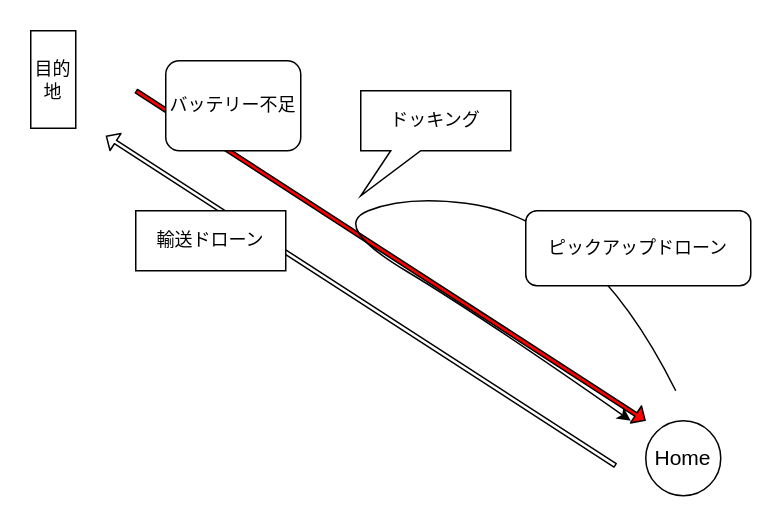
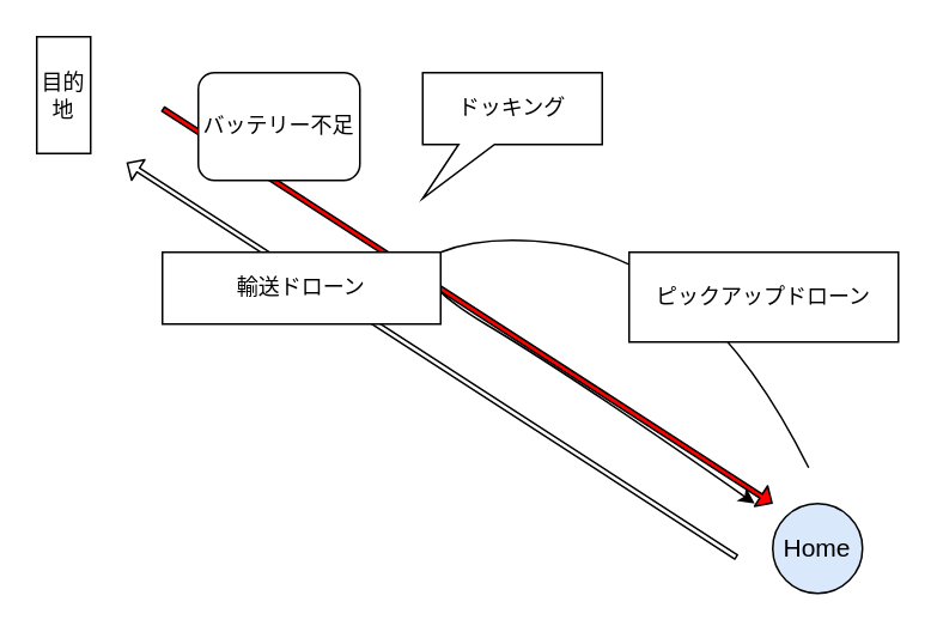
  <mxCell id="0" />
  <mxCell id="1" parent="0" />
- <mxCell id="2" value="&lt;font style=&quot;font-size: 14px;&quot;&gt;Home&lt;/font&gt;" style="ellipse;whiteSpace=wrap;html=1;aspect=fixed;" vertex="1" parent="1"><mxGeometry x="430" y="280" width="50" height="50" as="geometry" /></mxCell>
+ <mxCell id="2" value="&lt;font style=&quot;font-size: 14px;&quot;&gt;Home&lt;/font&gt;" style="ellipse;whiteSpace=wrap;html=1;aspect=fixed;fillColor=#dae8fc;" vertex="1" parent="1"><mxGeometry x="430" y="280" width="50" height="50" as="geometry" /></mxCell>
  <mxCell id="3" value="&lt;font&gt;目的地&lt;/font&gt;" style="whiteSpace=wrap;html=1;aspect=fixed;" vertex="1" parent="1"><mxGeometry x="20" y="20" width="30" height="65" as="geometry" /></mxCell>
  <mxCell id="4" value="" style="shape=flexArrow;endArrow=classic;html=1;width=2.692;endSize=2.077;endWidth=9.734;" edge="1" parent="1"><mxGeometry width="50" height="50" relative="1" as="geometry"><mxPoint x="410" y="310" as="sourcePoint" /><mxPoint x="70" y="90" as="targetPoint" /></mxGeometry></mxCell>
  <mxCell id="5" value="" style="shape=flexArrow;endArrow=classic;html=1;width=2.692;endSize=2.077;endWidth=9.734;fillColor=#FF0000;" edge="1" parent="1"><mxGeometry width="50" height="50" relative="1" as="geometry"><mxPoint x="90" y="60" as="sourcePoint" /><mxPoint x="430" y="280" as="targetPoint" /></mxGeometry></mxCell>
  <mxCell id="6" value="" style="curved=1;endArrow=classic;html=1;" edge="1" parent="1"><mxGeometry width="50" height="50" relative="1" as="geometry"><mxPoint x="450" y="260" as="sourcePoint" /><mxPoint x="420" y="280" as="targetPoint" /><Array as="points"><mxPoint x="420" y="200" /><mxPoint x="350" y="140" /><mxPoint x="270" y="130" /><mxPoint x="220" y="150" /><mxPoint x="320" y="210" /></Array></mxGeometry></mxCell>
- <mxCell id="7" value="ドッキング" style="shape=callout;whiteSpace=wrap;html=1;perimeter=calloutPerimeter;size=30;position=0.2;position2=0;" vertex="1" parent="1"><mxGeometry x="240" y="60" width="100" height="70" as="geometry" /></mxCell>
- <mxCell id="8" value="輸送ドローン" style="rounded=0;whiteSpace=wrap;html=1;" vertex="1" parent="1"><mxGeometry x="90" y="140" width="100" height="40" as="geometry" /></mxCell>
+ <mxCell id="7" value="ドッキング" style="shape=callout;whiteSpace=wrap;html=1;perimeter=calloutPerimeter;size=30;position=0.2;position2=0;" vertex="1" parent="1"><mxGeometry x="235" y="40" width="100" height="70" as="geometry" /></mxCell>
+ <mxCell id="8" value="輸送ドローン" style="rounded=0;whiteSpace=wrap;html=1;" vertex="1" parent="1"><mxGeometry x="90" y="140" width="155" height="40" as="geometry" /></mxCell>
  <mxCell id="9" value="バッテリー不足" style="whiteSpace=wrap;html=1;rounded=1;" vertex="1" parent="1"><mxGeometry x="110" y="40" width="90" height="60" as="geometry" /></mxCell>
- <mxCell id="10" value="ピックアップドローン" style="rounded=1;whiteSpace=wrap;html=1;" vertex="1" parent="1"><mxGeometry x="350" y="140" width="150" height="50" as="geometry" /></mxCell>
+ <mxCell id="10" value="ピックアップドローン" style="whiteSpace=wrap;html=1;rounded=0;" vertex="1" parent="1"><mxGeometry x="350" y="140" width="150" height="50" as="geometry" /></mxCell>
